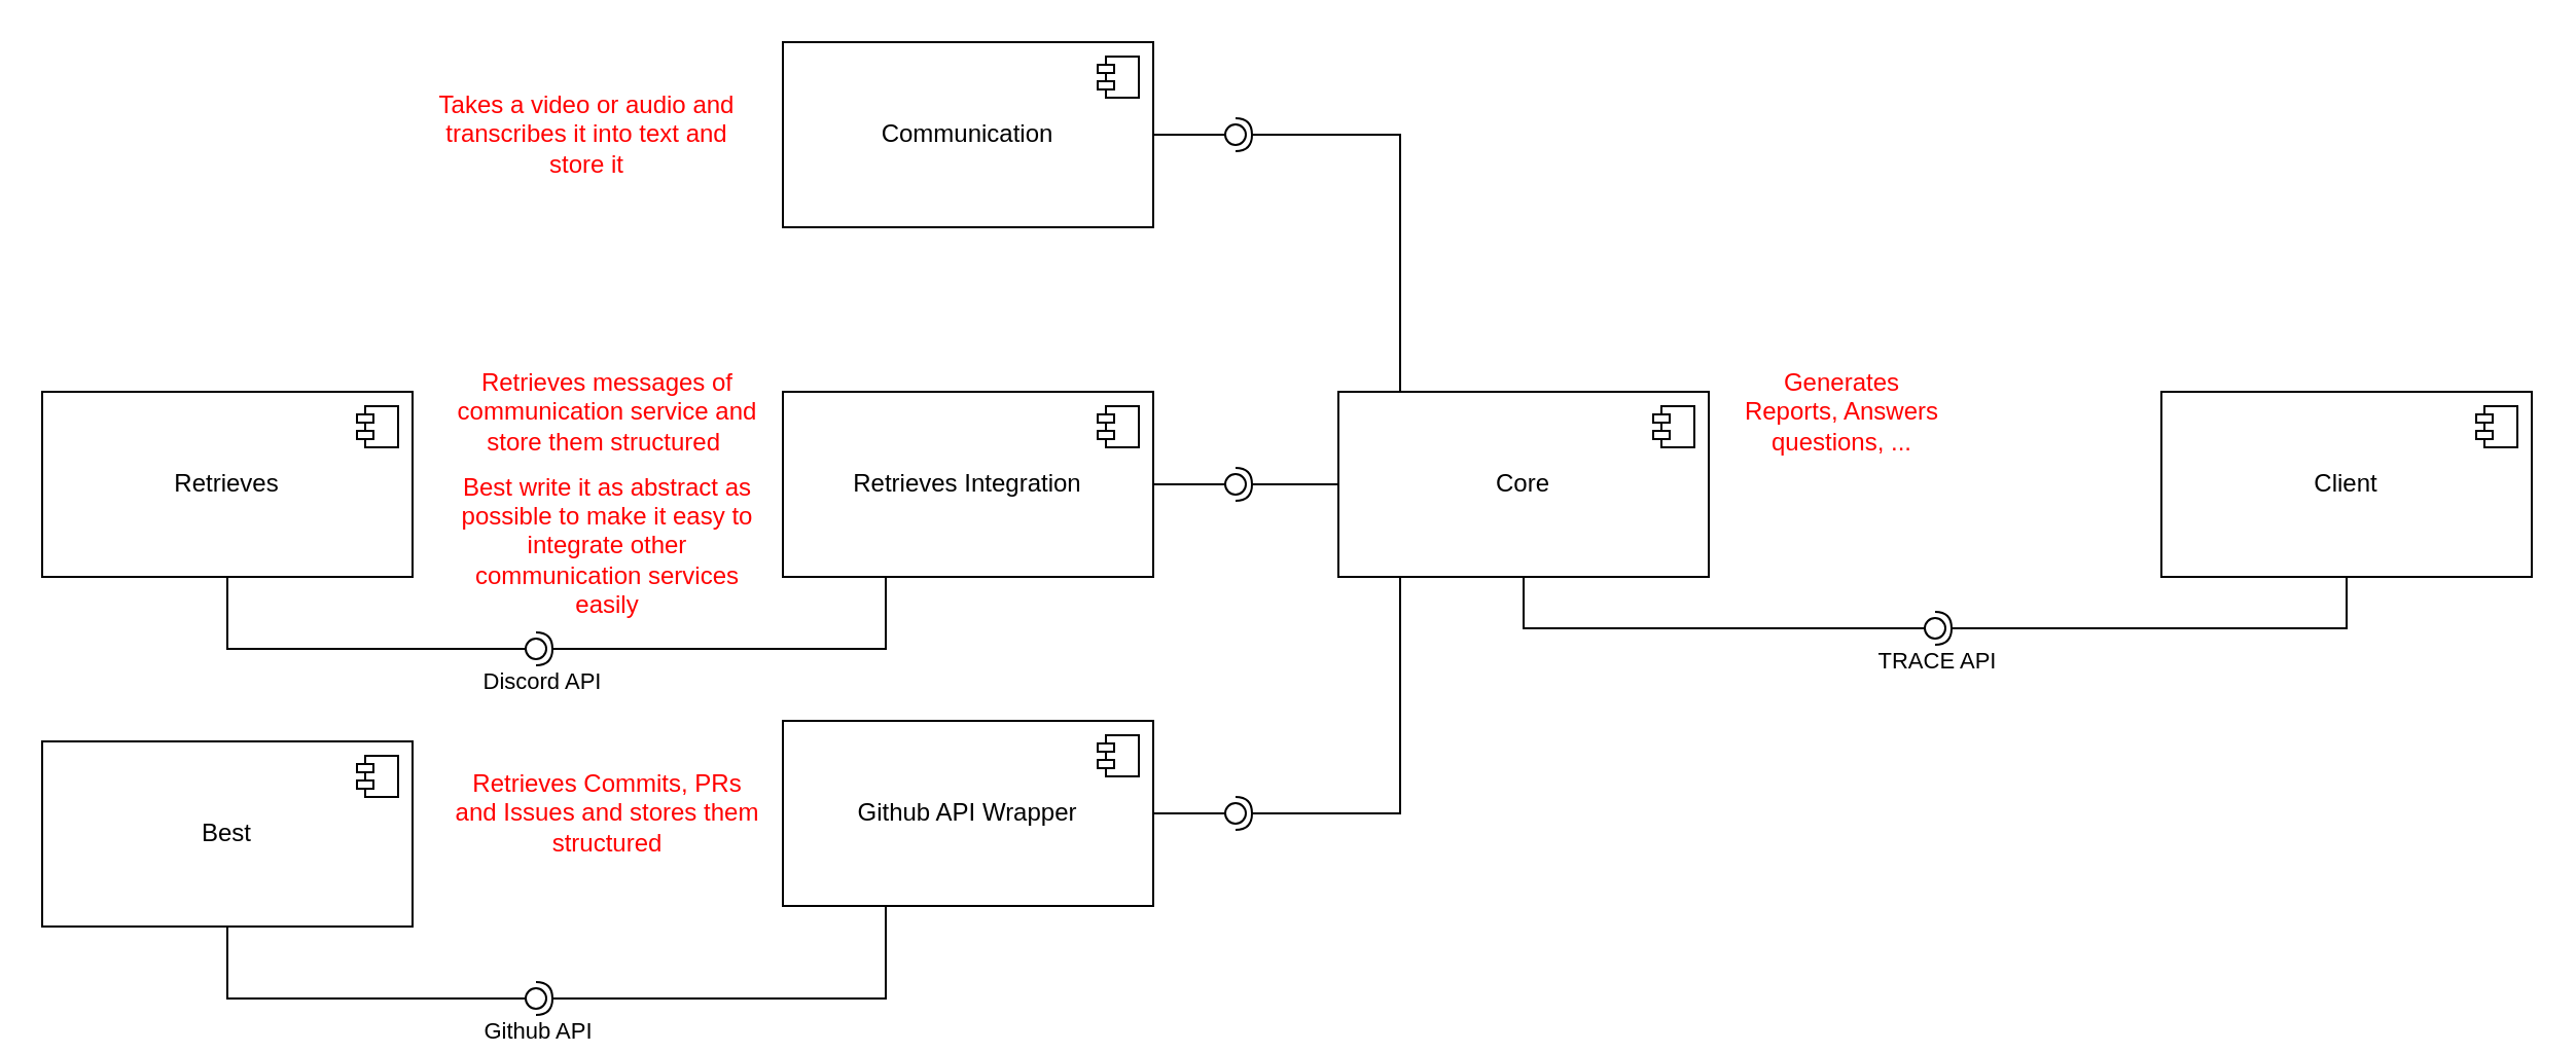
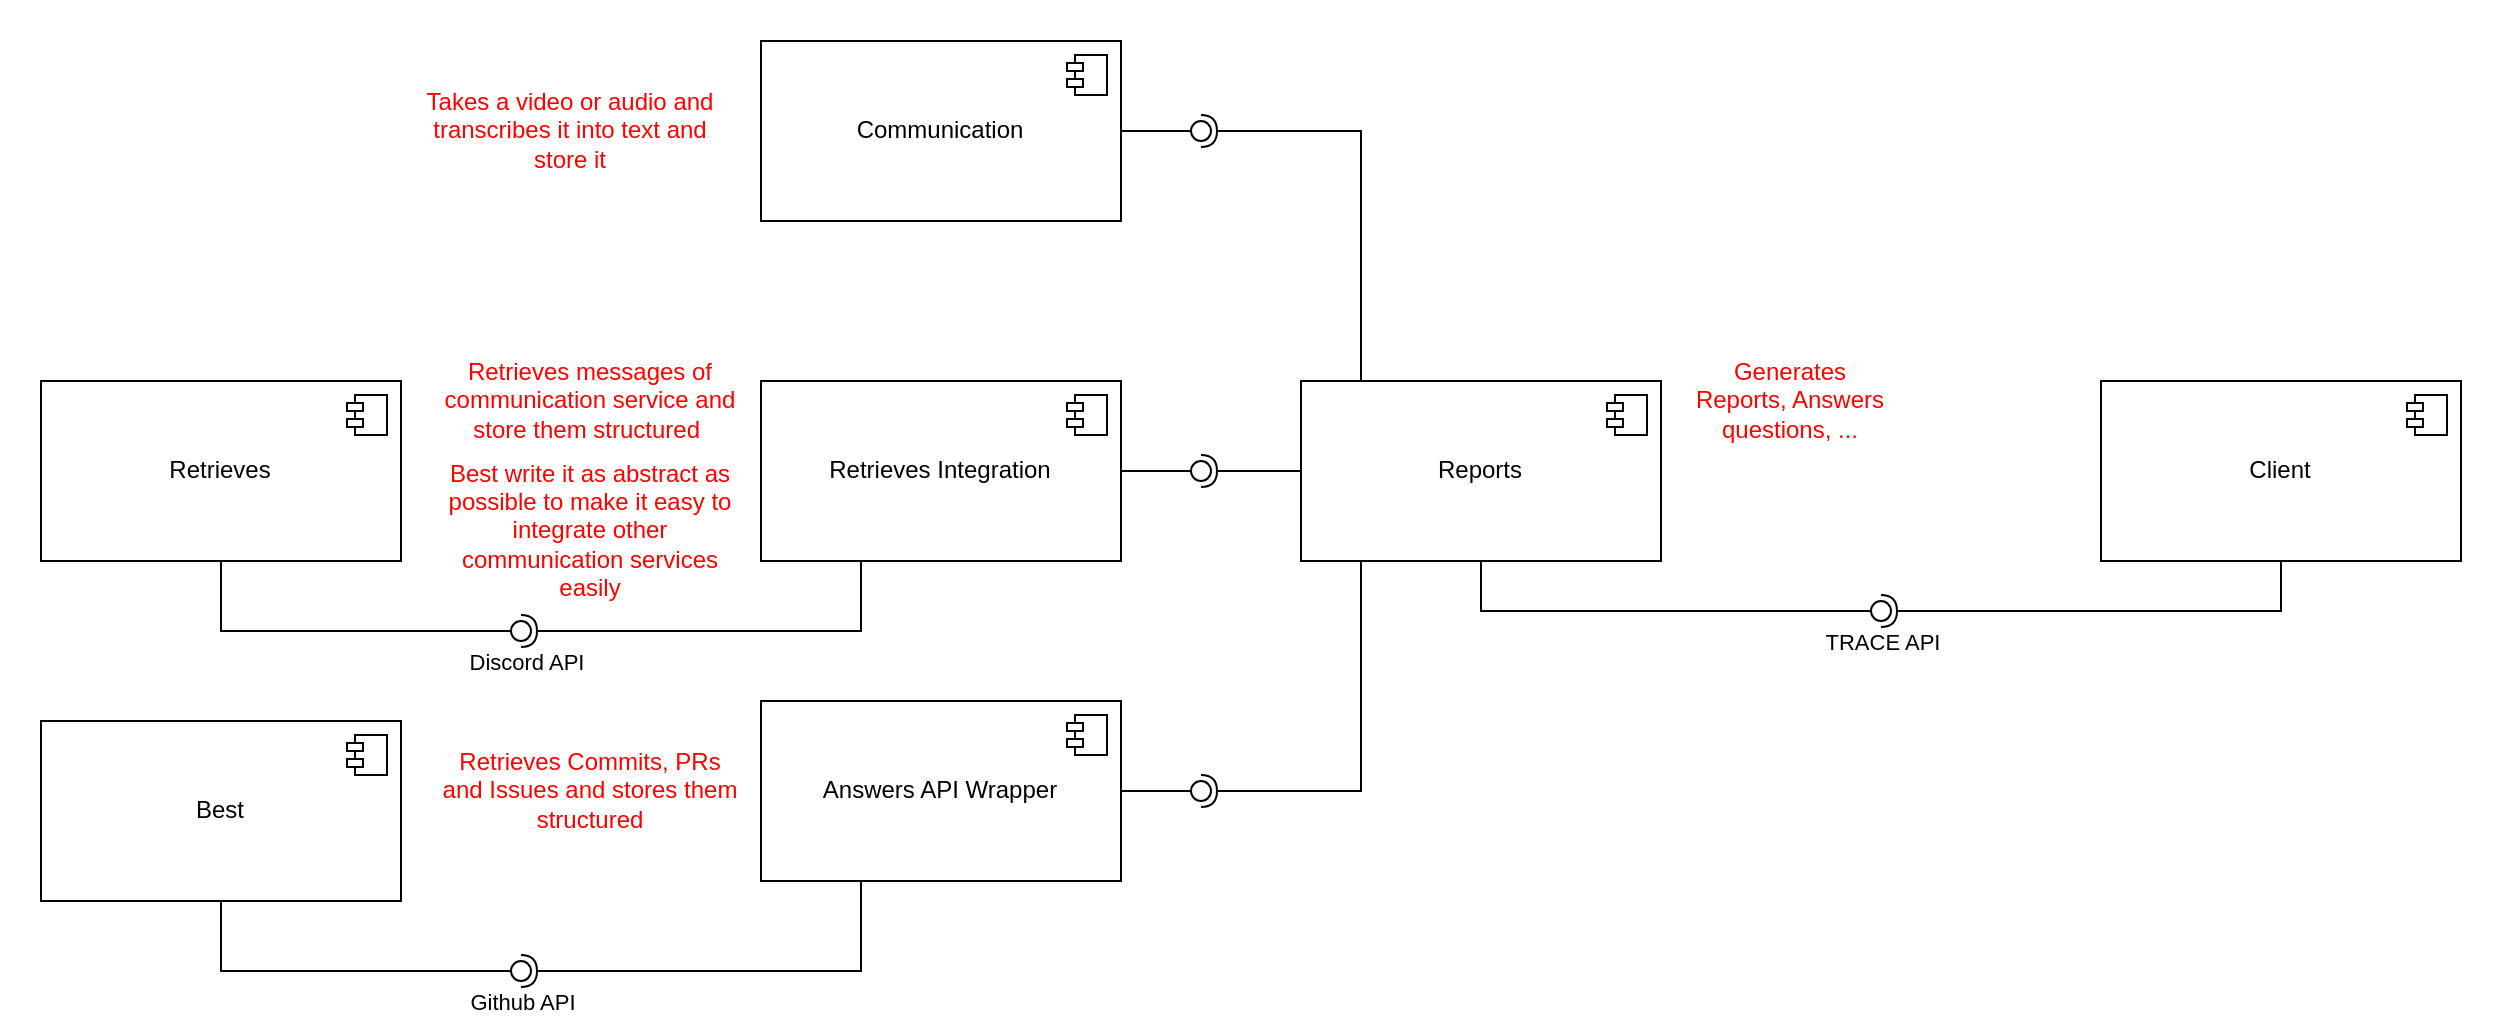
  <mxCell id="0" />
  <mxCell id="1" parent="0" />
  <mxCell id="2" value="Communication" style="html=1;dropTarget=0;whiteSpace=wrap;" parent="1" vertex="1"><mxGeometry x="380" y="20" width="180" height="90" as="geometry" /></mxCell>
  <mxCell id="3" value="" style="shape=module;jettyWidth=8;jettyHeight=4;" parent="2" vertex="1"><mxGeometry x="1" width="20" height="20" relative="1" as="geometry"><mxPoint x="-27" y="7" as="offset" /></mxGeometry></mxCell>
- <mxCell id="4" value="Github API Wrapper" style="html=1;dropTarget=0;whiteSpace=wrap;" parent="1" vertex="1"><mxGeometry x="380" y="350" width="180" height="90" as="geometry" /></mxCell>
+ <mxCell id="4" value="Answers API Wrapper" style="html=1;dropTarget=0;whiteSpace=wrap;" parent="1" vertex="1"><mxGeometry x="380" y="350" width="180" height="90" as="geometry" /></mxCell>
  <mxCell id="5" value="" style="shape=module;jettyWidth=8;jettyHeight=4;" parent="4" vertex="1"><mxGeometry x="1" width="20" height="20" relative="1" as="geometry"><mxPoint x="-27" y="7" as="offset" /></mxGeometry></mxCell>
- <mxCell id="6" value="Core" style="html=1;dropTarget=0;whiteSpace=wrap;" parent="1" vertex="1"><mxGeometry x="650" y="190" width="180" height="90" as="geometry" /></mxCell>
+ <mxCell id="6" value="Reports" style="html=1;dropTarget=0;whiteSpace=wrap;" parent="1" vertex="1"><mxGeometry x="650" y="190" width="180" height="90" as="geometry" /></mxCell>
  <mxCell id="7" value="" style="shape=module;jettyWidth=8;jettyHeight=4;" parent="6" vertex="1"><mxGeometry x="1" width="20" height="20" relative="1" as="geometry"><mxPoint x="-27" y="7" as="offset" /></mxGeometry></mxCell>
  <mxCell id="8" value="Retrieves Integration" style="html=1;dropTarget=0;whiteSpace=wrap;" parent="1" vertex="1"><mxGeometry x="380" y="190" width="180" height="90" as="geometry" /></mxCell>
  <mxCell id="9" value="" style="shape=module;jettyWidth=8;jettyHeight=4;" parent="8" vertex="1"><mxGeometry x="1" width="20" height="20" relative="1" as="geometry"><mxPoint x="-27" y="7" as="offset" /></mxGeometry></mxCell>
  <mxCell id="10" value="" style="rounded=0;orthogonalLoop=1;jettySize=auto;html=1;endArrow=halfCircle;endFill=0;endSize=6;strokeWidth=1;sketch=0;edgeStyle=orthogonalEdgeStyle;" edge="1" target="12" parent="1" source="6"><mxGeometry relative="1" as="geometry"><mxPoint x="620" y="235" as="sourcePoint" /></mxGeometry></mxCell>
  <mxCell id="11" value="" style="rounded=0;orthogonalLoop=1;jettySize=auto;html=1;endArrow=oval;endFill=0;sketch=0;sourcePerimeterSpacing=0;targetPerimeterSpacing=0;endSize=10;edgeStyle=orthogonalEdgeStyle;" edge="1" target="12" parent="1" source="8"><mxGeometry relative="1" as="geometry"><mxPoint x="580" y="235" as="sourcePoint" /></mxGeometry></mxCell>
  <mxCell id="12" value="" style="ellipse;whiteSpace=wrap;html=1;align=center;aspect=fixed;fillColor=none;strokeColor=none;resizable=0;perimeter=centerPerimeter;rotatable=0;allowArrows=0;points=[];outlineConnect=1;" vertex="1" parent="1"><mxGeometry x="595" y="230" width="10" height="10" as="geometry" /></mxCell>
  <mxCell id="13" value="&lt;font style=&quot;color: rgb(255, 0, 0);&quot;&gt;Generates Reports, Answers questions, ...&lt;/font&gt;" style="text;html=1;align=center;verticalAlign=middle;whiteSpace=wrap;rounded=0;" vertex="1" parent="1"><mxGeometry x="845" y="172.5" width="100" height="55" as="geometry" /></mxCell>
  <mxCell id="14" value="&lt;font style=&quot;color: rgb(255, 0, 0);&quot;&gt;Retrieves messages of communication service and store them structured&amp;nbsp;&lt;/font&gt;" style="text;html=1;align=center;verticalAlign=middle;whiteSpace=wrap;rounded=0;" vertex="1" parent="1"><mxGeometry x="220" y="180" width="150" height="40" as="geometry" /></mxCell>
  <mxCell id="15" value="&lt;font style=&quot;color: rgb(255, 0, 0);&quot;&gt;Best write it as abstract as possible to make it easy to integrate other communication services easily&lt;/font&gt;" style="text;html=1;align=center;verticalAlign=middle;whiteSpace=wrap;rounded=0;" vertex="1" parent="1"><mxGeometry x="220" y="230" width="150" height="70" as="geometry" /></mxCell>
  <mxCell id="16" value="&lt;font color=&quot;#ff0000&quot;&gt;Takes a video or audio and transcribes it into text and store it&lt;/font&gt;" style="text;html=1;align=center;verticalAlign=middle;whiteSpace=wrap;rounded=0;" vertex="1" parent="1"><mxGeometry x="210" y="45" width="150" height="40" as="geometry" /></mxCell>
  <mxCell id="17" value="" style="rounded=0;orthogonalLoop=1;jettySize=auto;html=1;endArrow=halfCircle;endFill=0;endSize=6;strokeWidth=1;sketch=0;edgeStyle=orthogonalEdgeStyle;" edge="1" target="19" parent="1" source="6"><mxGeometry relative="1" as="geometry"><mxPoint x="620" y="65" as="sourcePoint" /><Array as="points"><mxPoint x="680" y="65" /></Array></mxGeometry></mxCell>
  <mxCell id="18" value="" style="rounded=0;orthogonalLoop=1;jettySize=auto;html=1;endArrow=oval;endFill=0;sketch=0;sourcePerimeterSpacing=0;targetPerimeterSpacing=0;endSize=10;edgeStyle=orthogonalEdgeStyle;" edge="1" target="19" parent="1" source="2"><mxGeometry relative="1" as="geometry"><mxPoint x="580" y="65" as="sourcePoint" /></mxGeometry></mxCell>
  <mxCell id="19" value="" style="ellipse;whiteSpace=wrap;html=1;align=center;aspect=fixed;fillColor=none;strokeColor=none;resizable=0;perimeter=centerPerimeter;rotatable=0;allowArrows=0;points=[];outlineConnect=1;" vertex="1" parent="1"><mxGeometry x="595" y="60" width="10" height="10" as="geometry" /></mxCell>
  <mxCell id="20" value="" style="rounded=0;orthogonalLoop=1;jettySize=auto;html=1;endArrow=halfCircle;endFill=0;endSize=6;strokeWidth=1;sketch=0;edgeStyle=orthogonalEdgeStyle;" edge="1" target="22" parent="1" source="6"><mxGeometry relative="1" as="geometry"><mxPoint x="620" y="395" as="sourcePoint" /><Array as="points"><mxPoint x="680" y="395" /></Array></mxGeometry></mxCell>
  <mxCell id="21" value="" style="rounded=0;orthogonalLoop=1;jettySize=auto;html=1;endArrow=oval;endFill=0;sketch=0;sourcePerimeterSpacing=0;targetPerimeterSpacing=0;endSize=10;edgeStyle=orthogonalEdgeStyle;" edge="1" target="22" parent="1" source="4"><mxGeometry relative="1" as="geometry"><mxPoint x="580" y="395" as="sourcePoint" /></mxGeometry></mxCell>
  <mxCell id="22" value="" style="ellipse;whiteSpace=wrap;html=1;align=center;aspect=fixed;fillColor=none;strokeColor=none;resizable=0;perimeter=centerPerimeter;rotatable=0;allowArrows=0;points=[];outlineConnect=1;" vertex="1" parent="1"><mxGeometry x="595" y="390" width="10" height="10" as="geometry" /></mxCell>
  <mxCell id="23" value="&lt;font color=&quot;#ff0000&quot;&gt;Retrieves Commits, PRs and Issues and stores them structured&lt;/font&gt;" style="text;html=1;align=center;verticalAlign=middle;whiteSpace=wrap;rounded=0;" vertex="1" parent="1"><mxGeometry x="220" y="375" width="150" height="40" as="geometry" /></mxCell>
  <mxCell id="24" value="Best" style="html=1;dropTarget=0;whiteSpace=wrap;" vertex="1" parent="1"><mxGeometry x="20" y="360" width="180" height="90" as="geometry" /></mxCell>
  <mxCell id="25" value="" style="shape=module;jettyWidth=8;jettyHeight=4;" vertex="1" parent="24"><mxGeometry x="1" width="20" height="20" relative="1" as="geometry"><mxPoint x="-27" y="7" as="offset" /></mxGeometry></mxCell>
  <mxCell id="26" value="Retrieves" style="html=1;dropTarget=0;whiteSpace=wrap;" vertex="1" parent="1"><mxGeometry x="20" y="190" width="180" height="90" as="geometry" /></mxCell>
  <mxCell id="27" value="" style="shape=module;jettyWidth=8;jettyHeight=4;" vertex="1" parent="26"><mxGeometry x="1" width="20" height="20" relative="1" as="geometry"><mxPoint x="-27" y="7" as="offset" /></mxGeometry></mxCell>
  <mxCell id="28" value="" style="rounded=0;orthogonalLoop=1;jettySize=auto;html=1;endArrow=halfCircle;endFill=0;endSize=6;strokeWidth=1;sketch=0;edgeStyle=orthogonalEdgeStyle;" edge="1" target="31" parent="1" source="8"><mxGeometry relative="1" as="geometry"><mxPoint x="280" y="325" as="sourcePoint" /><Array as="points"><mxPoint x="430" y="315" /></Array></mxGeometry></mxCell>
  <mxCell id="29" value="" style="rounded=0;orthogonalLoop=1;jettySize=auto;html=1;endArrow=oval;endFill=0;sketch=0;sourcePerimeterSpacing=0;targetPerimeterSpacing=0;endSize=10;edgeStyle=orthogonalEdgeStyle;" edge="1" target="31" parent="1" source="26"><mxGeometry relative="1" as="geometry"><mxPoint y="325" as="sourcePoint" x="240" /><Array as="points"><mxPoint x="110" y="315" /></Array></mxGeometry></mxCell>
  <mxCell id="30" value="Discord API" style="edgeLabel;html=1;align=center;verticalAlign=middle;resizable=0;points=[];" vertex="1" connectable="0" parent="29"><mxGeometry x="0.739" relative="1" as="geometry"><mxPoint x="26" y="15" as="offset" /></mxGeometry></mxCell>
  <mxCell id="31" value="" style="ellipse;whiteSpace=wrap;html=1;align=center;aspect=fixed;fillColor=none;strokeColor=none;resizable=0;perimeter=centerPerimeter;rotatable=0;allowArrows=0;points=[];outlineConnect=1;" vertex="1" parent="1"><mxGeometry x="255" y="310" width="10" height="10" as="geometry" /></mxCell>
  <mxCell id="32" value="" style="rounded=0;orthogonalLoop=1;jettySize=auto;html=1;endArrow=halfCircle;endFill=0;endSize=6;strokeWidth=1;sketch=0;edgeStyle=orthogonalEdgeStyle;" edge="1" target="35" parent="1" source="4"><mxGeometry relative="1" as="geometry"><mxPoint x="280" y="465" as="sourcePoint" /><Array as="points"><mxPoint x="430" y="485" /></Array></mxGeometry></mxCell>
  <mxCell id="33" value="" style="rounded=0;orthogonalLoop=1;jettySize=auto;html=1;endArrow=oval;endFill=0;sketch=0;sourcePerimeterSpacing=0;targetPerimeterSpacing=0;endSize=10;edgeStyle=orthogonalEdgeStyle;" edge="1" target="35" parent="1" source="24"><mxGeometry relative="1" as="geometry"><mxPoint y="465" as="sourcePoint" x="240" /><Array as="points"><mxPoint x="110" y="485" /></Array></mxGeometry></mxCell>
  <mxCell id="34" value="Github API" style="edgeLabel;html=1;align=center;verticalAlign=middle;resizable=0;points=[];" vertex="1" connectable="0" parent="33"><mxGeometry x="0.77" y="1" relative="1" as="geometry"><mxPoint x="21" y="16" as="offset" /></mxGeometry></mxCell>
  <mxCell id="35" value="" style="ellipse;whiteSpace=wrap;html=1;align=center;aspect=fixed;fillColor=none;strokeColor=none;resizable=0;perimeter=centerPerimeter;rotatable=0;allowArrows=0;points=[];outlineConnect=1;" vertex="1" parent="1"><mxGeometry x="255" y="480" width="10" height="10" as="geometry" /></mxCell>
  <mxCell id="36" value="Client" style="html=1;dropTarget=0;whiteSpace=wrap;" vertex="1" parent="1"><mxGeometry x="1050" y="190" width="180" height="90" as="geometry" /></mxCell>
  <mxCell id="37" value="" style="shape=module;jettyWidth=8;jettyHeight=4;" vertex="1" parent="36"><mxGeometry x="1" width="20" height="20" relative="1" as="geometry"><mxPoint x="-27" y="7" as="offset" /></mxGeometry></mxCell>
  <mxCell id="38" value="" style="rounded=0;orthogonalLoop=1;jettySize=auto;html=1;endArrow=halfCircle;endFill=0;endSize=6;strokeWidth=1;sketch=0;edgeStyle=orthogonalEdgeStyle;" edge="1" target="41" parent="1" source="36"><mxGeometry relative="1" as="geometry"><mxPoint x="960" y="305" as="sourcePoint" /><Array as="points"><mxPoint x="1140" y="305" /></Array></mxGeometry></mxCell>
  <mxCell id="39" value="" style="rounded=0;orthogonalLoop=1;jettySize=auto;html=1;endArrow=oval;endFill=0;sketch=0;sourcePerimeterSpacing=0;targetPerimeterSpacing=0;endSize=10;edgeStyle=orthogonalEdgeStyle;" edge="1" target="41" parent="1" source="6"><mxGeometry relative="1" as="geometry"><mxPoint x="920" y="305" as="sourcePoint" /><Array as="points"><mxPoint x="740" y="305" /></Array></mxGeometry></mxCell>
  <mxCell id="40" value="TRACE API" style="edgeLabel;html=1;align=center;verticalAlign=middle;resizable=0;points=[];" vertex="1" connectable="0" parent="39"><mxGeometry x="0.888" relative="1" as="geometry"><mxPoint x="13" y="15" as="offset" /></mxGeometry></mxCell>
  <mxCell id="41" value="" style="ellipse;whiteSpace=wrap;html=1;align=center;aspect=fixed;fillColor=none;strokeColor=none;resizable=0;perimeter=centerPerimeter;rotatable=0;allowArrows=0;points=[];outlineConnect=1;" vertex="1" parent="1"><mxGeometry x="935" y="300" width="10" height="10" as="geometry" /></mxCell>
